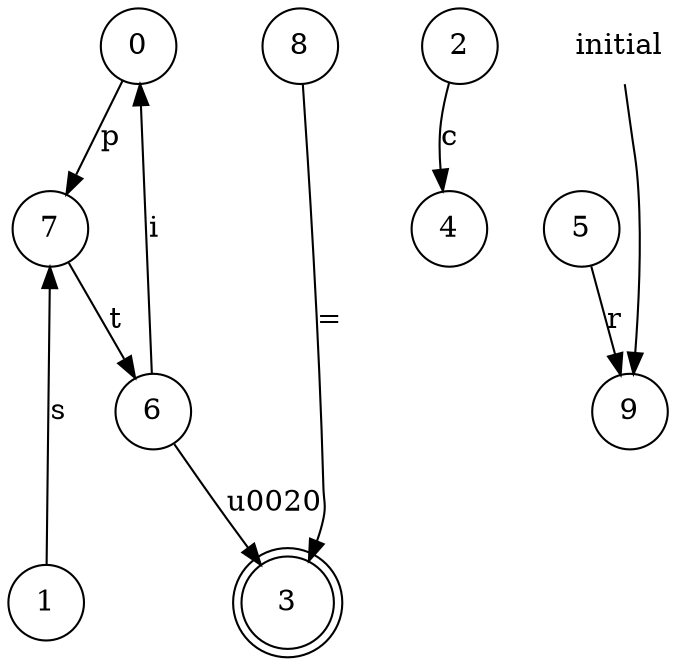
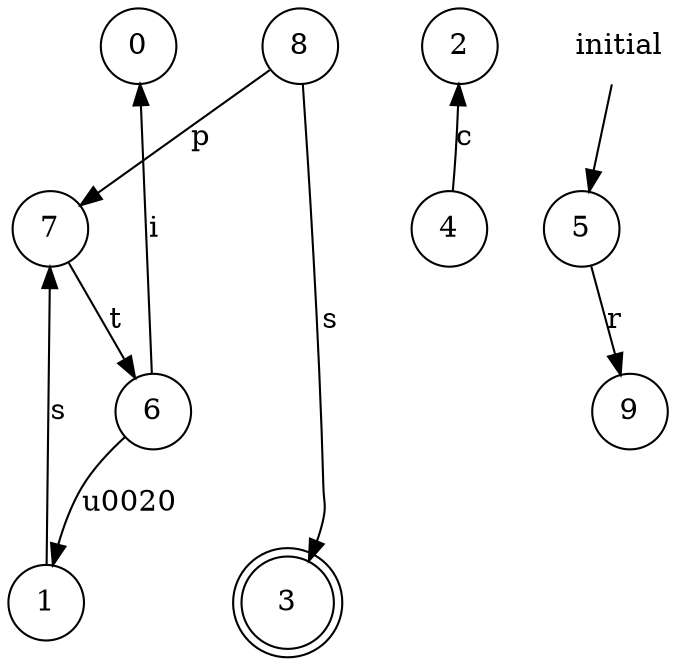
  digraph {
    rankdir=TB
    node [shape=circle]
    0
    7
    6
    1
    2
    4
    3 [shape=doublecircle]
    8
    5
    9
    initial [shape=plaintext]
-   0 -> 7 [label=p]
+   8 -> 7 [label=p]
    7 -> 6 [label=t]
    6 -> 0 [label=i]
-   6 -> 3 [label="\u0020"]
+   6 -> 1 [label="\u0020"]
    1 -> 7 [label=s]
-   2 -> 4 [label=c]
-   8 -> 3 [label="="]
+   4 -> 2 [label=c]
+   8 -> 3 [label=s]
    5 -> 9 [label=r]
-   initial -> 9
+   initial -> 5
  }
